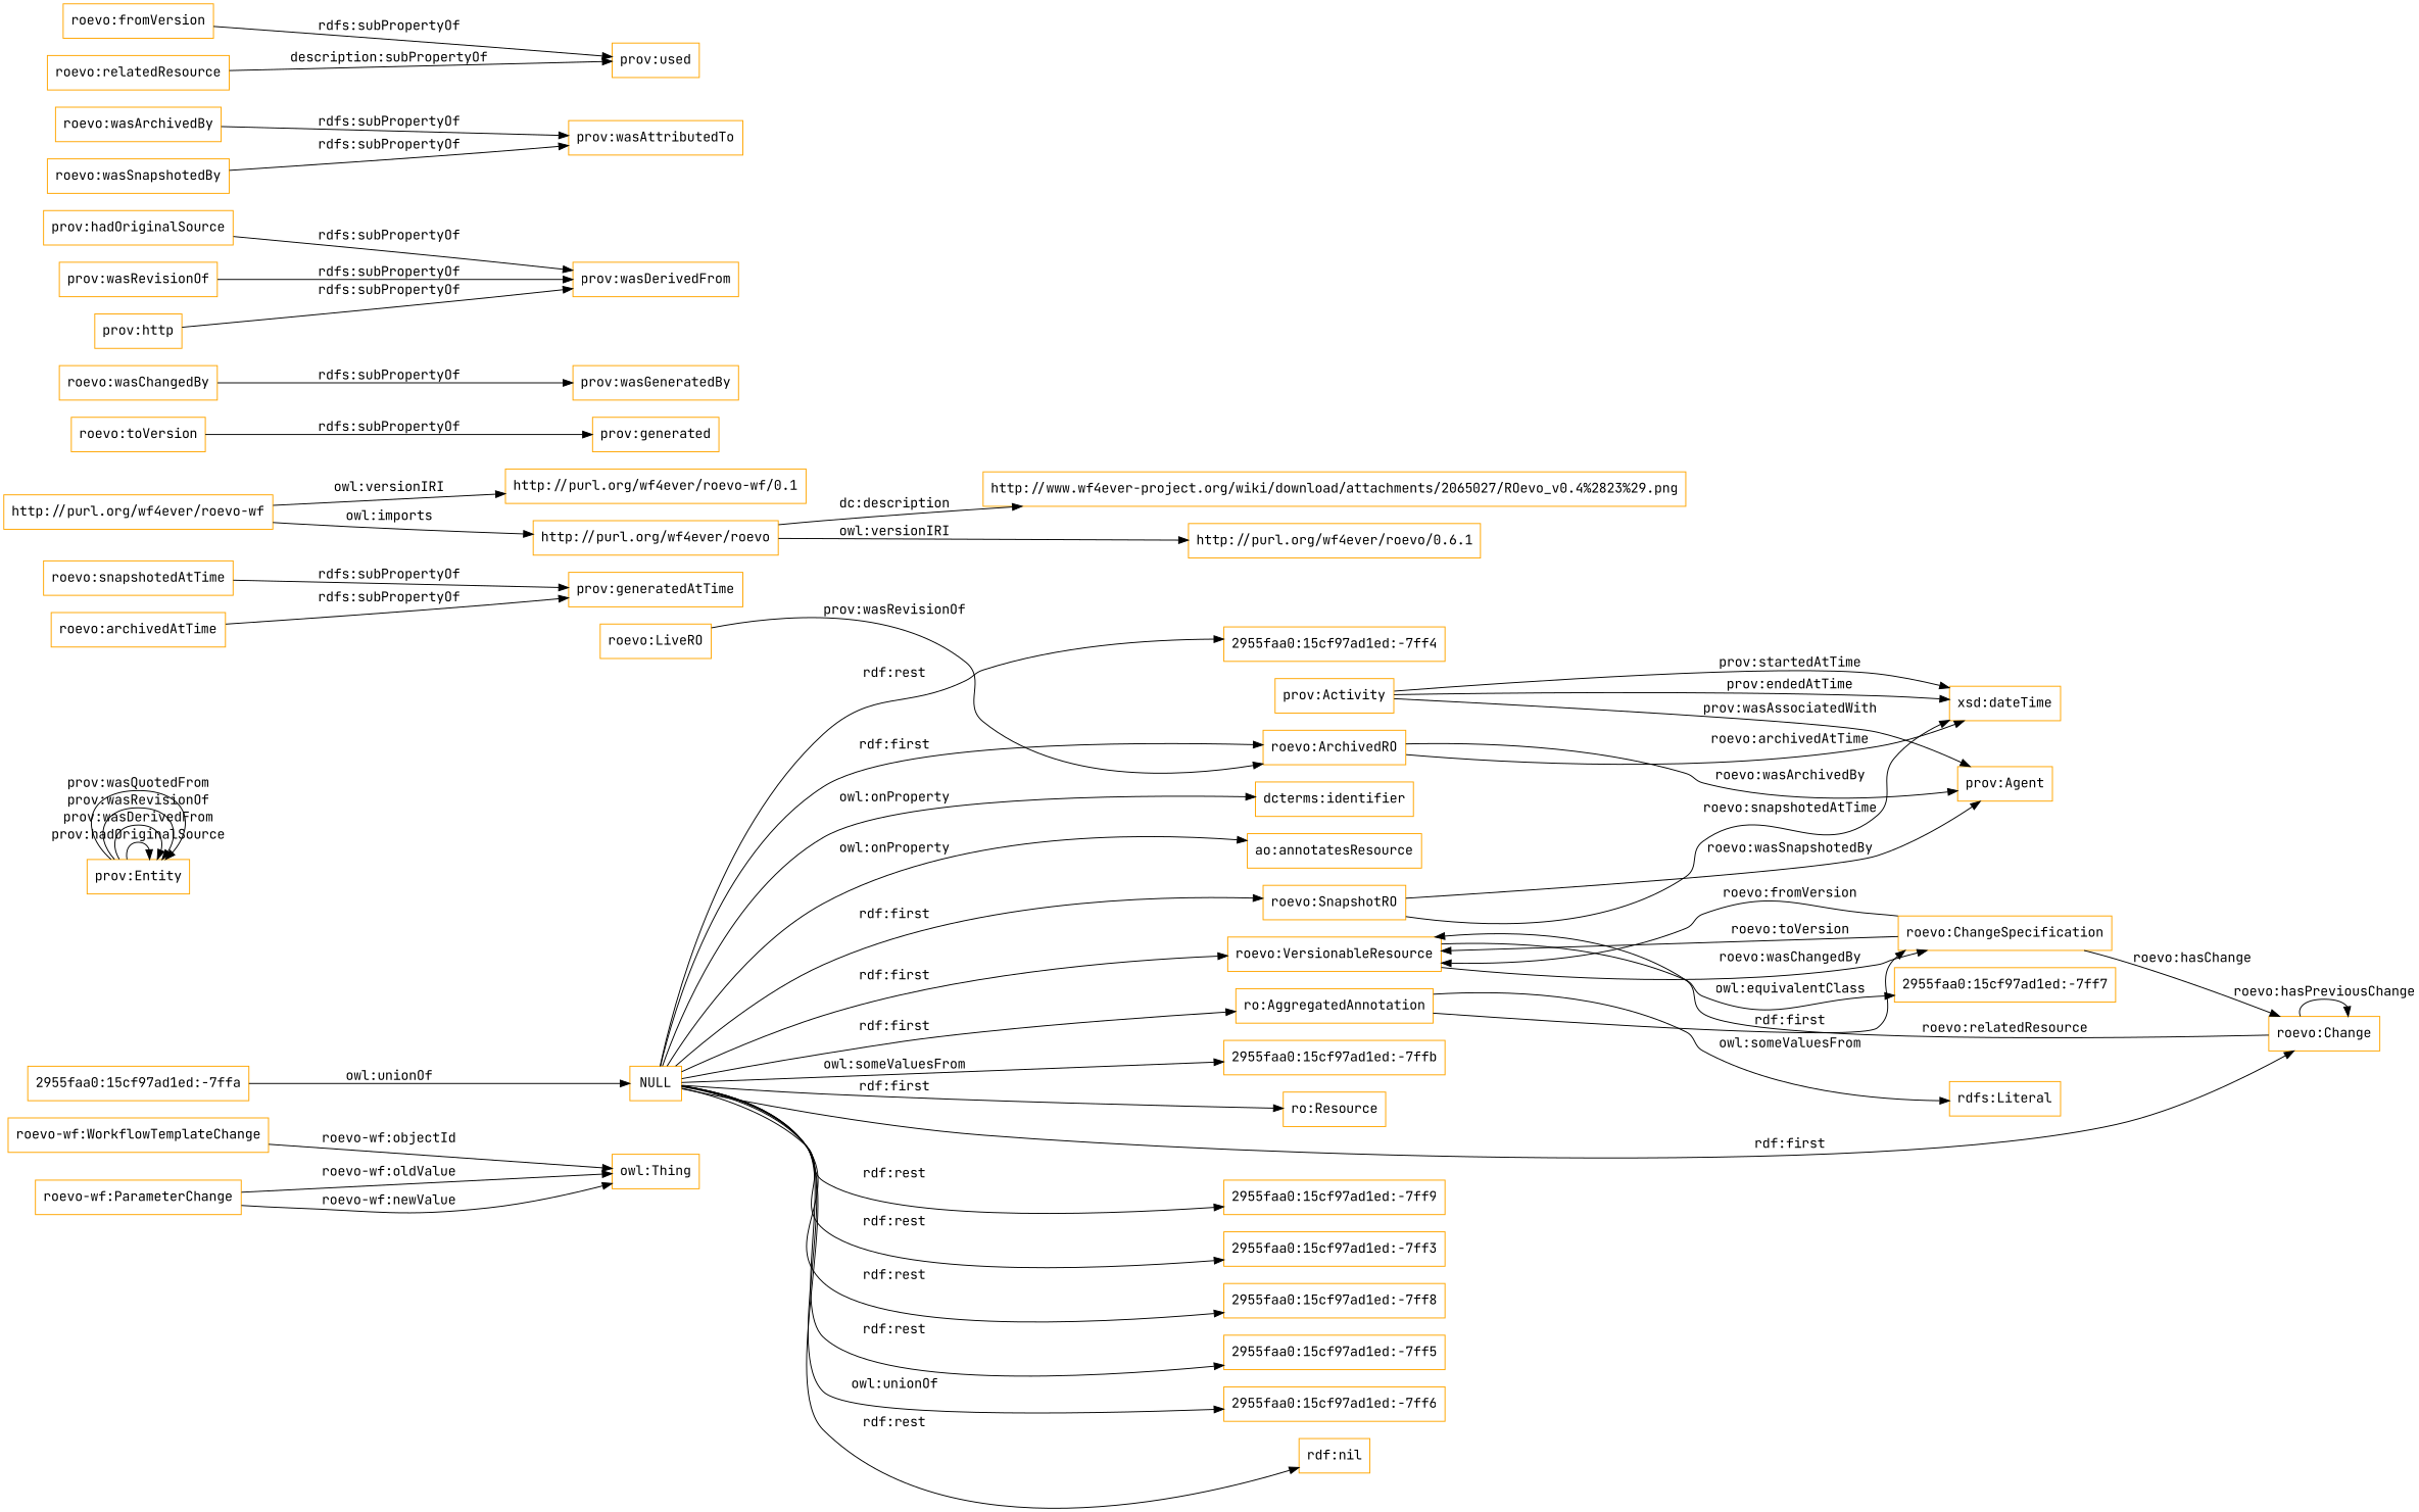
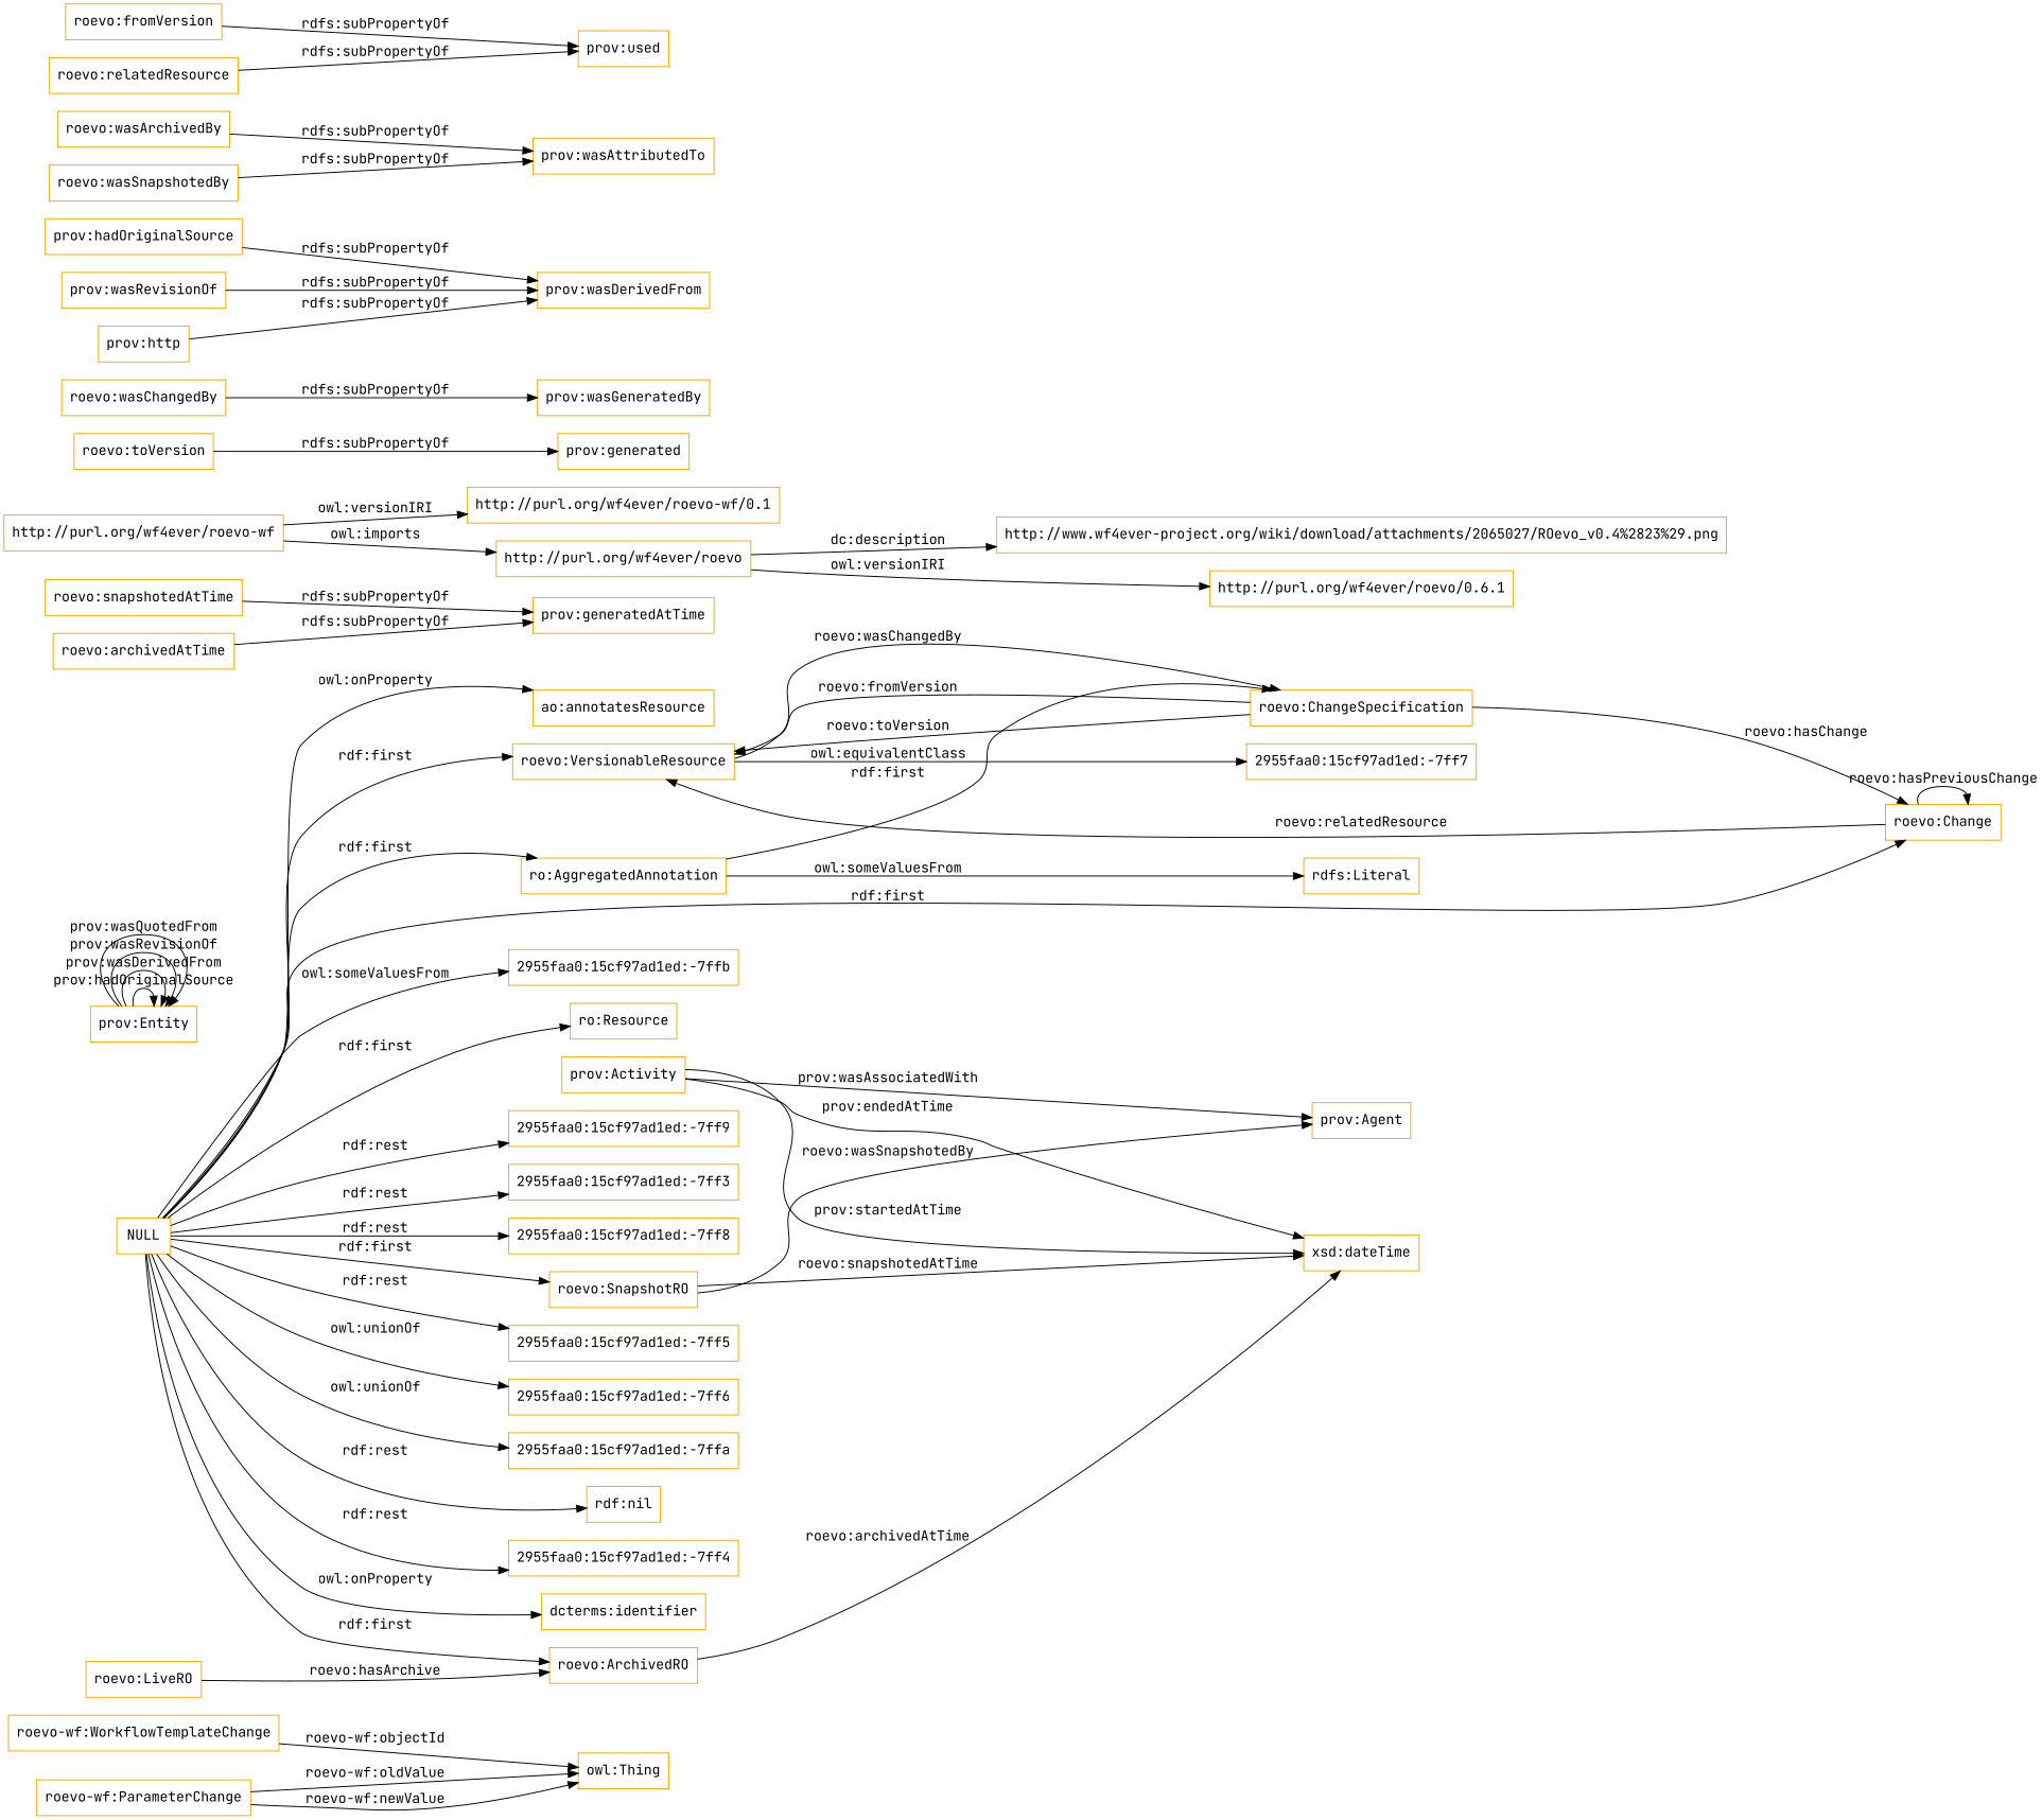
  digraph {
    fontname="JetBrains Mono"
    rankdir=LR
    node [color=orange fontname="JetBrains Mono" shape=rectangle]
    edge [fontname="JetBrains Mono"]
    "roevo-wf:WorkflowTemplateChange"
    "owl:Thing"
    "roevo-wf:ParameterChange"
    "roevo:VersionableResource"
    "roevo:ChangeSpecification"
    "2955faa0:15cf97ad1ed:-7ff7"
    "roevo:Change"
    "roevo:LiveRO"
    "roevo:ArchivedRO"
    "roevo:SnapshotRO"
    "prov:Agent"
    "xsd:dateTime"
    "prov:Entity"
    "prov:Activity"
    NULL
    "2955faa0:15cf97ad1ed:-7ffb"
    "ro:Resource"
    "ro:AggregatedAnnotation"
    "2955faa0:15cf97ad1ed:-7ff9"
    "2955faa0:15cf97ad1ed:-7ff3"
    "2955faa0:15cf97ad1ed:-7ff8"
    "2955faa0:15cf97ad1ed:-7ff5"
    "2955faa0:15cf97ad1ed:-7ff6"
    "2955faa0:15cf97ad1ed:-7ffa"
    "rdf:nil"
    "2955faa0:15cf97ad1ed:-7ff4"
    "dcterms:identifier"
    "ao:annotatesResource"
    "rdfs:Literal"
    "roevo:snapshotedAtTime"
    "prov:generatedAtTime"
    "http://purl.org/wf4ever/roevo-wf"
    "http://purl.org/wf4ever/roevo-wf/0.1"
    "http://purl.org/wf4ever/roevo"
    "http://www.wf4ever-project.org/wiki/download/attachments/2065027/ROevo_v0.4%2823%29.png"
    "http://purl.org/wf4ever/roevo/0.6.1"
    "roevo:toVersion"
    "prov:generated"
    "roevo:wasChangedBy"
    "prov:wasGeneratedBy"
    "prov:hadOriginalSource"
    "prov:wasDerivedFrom"
    "roevo:wasArchivedBy"
    "prov:wasAttributedTo"
    "prov:wasRevisionOf"
    "roevo:archivedAtTime"
    "roevo:fromVersion"
    "prov:used"
    n49 [label="prov:http"]
    "roevo:relatedResource"
    "roevo:wasSnapshotedBy"
    "roevo-wf:WorkflowTemplateChange" -> "owl:Thing" [label="roevo-wf:objectId"]
    "roevo-wf:ParameterChange" -> "owl:Thing" [label="roevo-wf:oldValue"]
    "roevo-wf:ParameterChange" -> "owl:Thing" [label="roevo-wf:newValue"]
    "roevo:VersionableResource" -> "roevo:ChangeSpecification" [label="roevo:wasChangedBy"]
    "roevo:VersionableResource" -> "2955faa0:15cf97ad1ed:-7ff7" [label="owl:equivalentClass"]
    "roevo:ChangeSpecification" -> "roevo:VersionableResource" [label="roevo:fromVersion"]
    "roevo:ChangeSpecification" -> "roevo:VersionableResource" [label="roevo:toVersion"]
    "roevo:ChangeSpecification" -> "roevo:Change" [label="roevo:hasChange"]
    "roevo:Change" -> "roevo:VersionableResource" [label="roevo:relatedResource"]
    "roevo:Change" -> "roevo:Change" [label="roevo:hasPreviousChange"]
-   "roevo:LiveRO" -> "roevo:ArchivedRO" [label="prov:wasRevisionOf"]
-   "roevo:ArchivedRO" -> "prov:Agent" [label="roevo:wasArchivedBy"]
+   "roevo:LiveRO" -> "roevo:ArchivedRO" [label="roevo:hasArchive"]
    "roevo:ArchivedRO" -> "xsd:dateTime" [label="roevo:archivedAtTime"]
    "roevo:SnapshotRO" -> "prov:Agent" [label="roevo:wasSnapshotedBy"]
    "roevo:SnapshotRO" -> "xsd:dateTime" [label="roevo:snapshotedAtTime"]
    "prov:Entity" -> "prov:Entity" [label="prov:hadOriginalSource"]
    "prov:Entity" -> "prov:Entity" [label="prov:wasDerivedFrom"]
    "prov:Entity" -> "prov:Entity" [label="prov:wasRevisionOf"]
    "prov:Entity" -> "prov:Entity" [label="prov:wasQuotedFrom"]
    "prov:Activity" -> "prov:Agent" [label="prov:wasAssociatedWith"]
    "prov:Activity" -> "xsd:dateTime" [label="prov:endedAtTime"]
    "prov:Activity" -> "xsd:dateTime" [label="prov:startedAtTime"]
    NULL -> "roevo:VersionableResource" [label="rdf:first"]
    NULL -> "roevo:Change" [label="rdf:first"]
    NULL -> "roevo:ArchivedRO" [label="rdf:first"]
    NULL -> "roevo:SnapshotRO" [label="rdf:first"]
    NULL -> "2955faa0:15cf97ad1ed:-7ffb" [label="owl:someValuesFrom"]
    NULL -> "ro:Resource" [label="rdf:first"]
    NULL -> "ro:AggregatedAnnotation" [label="rdf:first"]
    NULL -> "2955faa0:15cf97ad1ed:-7ff9" [label="rdf:rest"]
    NULL -> "2955faa0:15cf97ad1ed:-7ff3" [label="rdf:rest"]
    NULL -> "2955faa0:15cf97ad1ed:-7ff8" [label="rdf:rest"]
    NULL -> "2955faa0:15cf97ad1ed:-7ff5" [label="rdf:rest"]
    NULL -> "2955faa0:15cf97ad1ed:-7ff6" [label="owl:unionOf"]
-   "2955faa0:15cf97ad1ed:-7ffa" -> NULL [label="owl:unionOf"]
+   NULL -> "2955faa0:15cf97ad1ed:-7ffa" [label="owl:unionOf"]
    NULL -> "rdf:nil" [label="rdf:rest"]
    NULL -> "2955faa0:15cf97ad1ed:-7ff4" [label="rdf:rest"]
    NULL -> "dcterms:identifier" [label="owl:onProperty"]
    NULL -> "ao:annotatesResource" [label="owl:onProperty"]
    "ro:AggregatedAnnotation" -> "roevo:ChangeSpecification" [label="rdf:first"]
    "ro:AggregatedAnnotation" -> "rdfs:Literal" [label="owl:someValuesFrom"]
    "roevo:snapshotedAtTime" -> "prov:generatedAtTime" [label="rdfs:subPropertyOf"]
    "http://purl.org/wf4ever/roevo-wf" -> "http://purl.org/wf4ever/roevo-wf/0.1" [label="owl:versionIRI"]
    "http://purl.org/wf4ever/roevo-wf" -> "http://purl.org/wf4ever/roevo" [label="owl:imports"]
    "http://purl.org/wf4ever/roevo" -> "http://www.wf4ever-project.org/wiki/download/attachments/2065027/ROevo_v0.4%2823%29.png" [label="dc:description"]
    "http://purl.org/wf4ever/roevo" -> "http://purl.org/wf4ever/roevo/0.6.1" [label="owl:versionIRI"]
    "roevo:toVersion" -> "prov:generated" [label="rdfs:subPropertyOf"]
    "roevo:wasChangedBy" -> "prov:wasGeneratedBy" [label="rdfs:subPropertyOf"]
    "prov:hadOriginalSource" -> "prov:wasDerivedFrom" [label="rdfs:subPropertyOf"]
    "roevo:wasArchivedBy" -> "prov:wasAttributedTo" [label="rdfs:subPropertyOf"]
    "prov:wasRevisionOf" -> "prov:wasDerivedFrom" [label="rdfs:subPropertyOf"]
    "roevo:archivedAtTime" -> "prov:generatedAtTime" [label="rdfs:subPropertyOf"]
    "roevo:fromVersion" -> "prov:used" [label="rdfs:subPropertyOf"]
    n49 -> "prov:wasDerivedFrom" [label="rdfs:subPropertyOf"]
-   "roevo:relatedResource" -> "prov:used" [label="description:subPropertyOf"]
+   "roevo:relatedResource" -> "prov:used" [label="rdfs:subPropertyOf"]
    "roevo:wasSnapshotedBy" -> "prov:wasAttributedTo" [label="rdfs:subPropertyOf"]
  }
